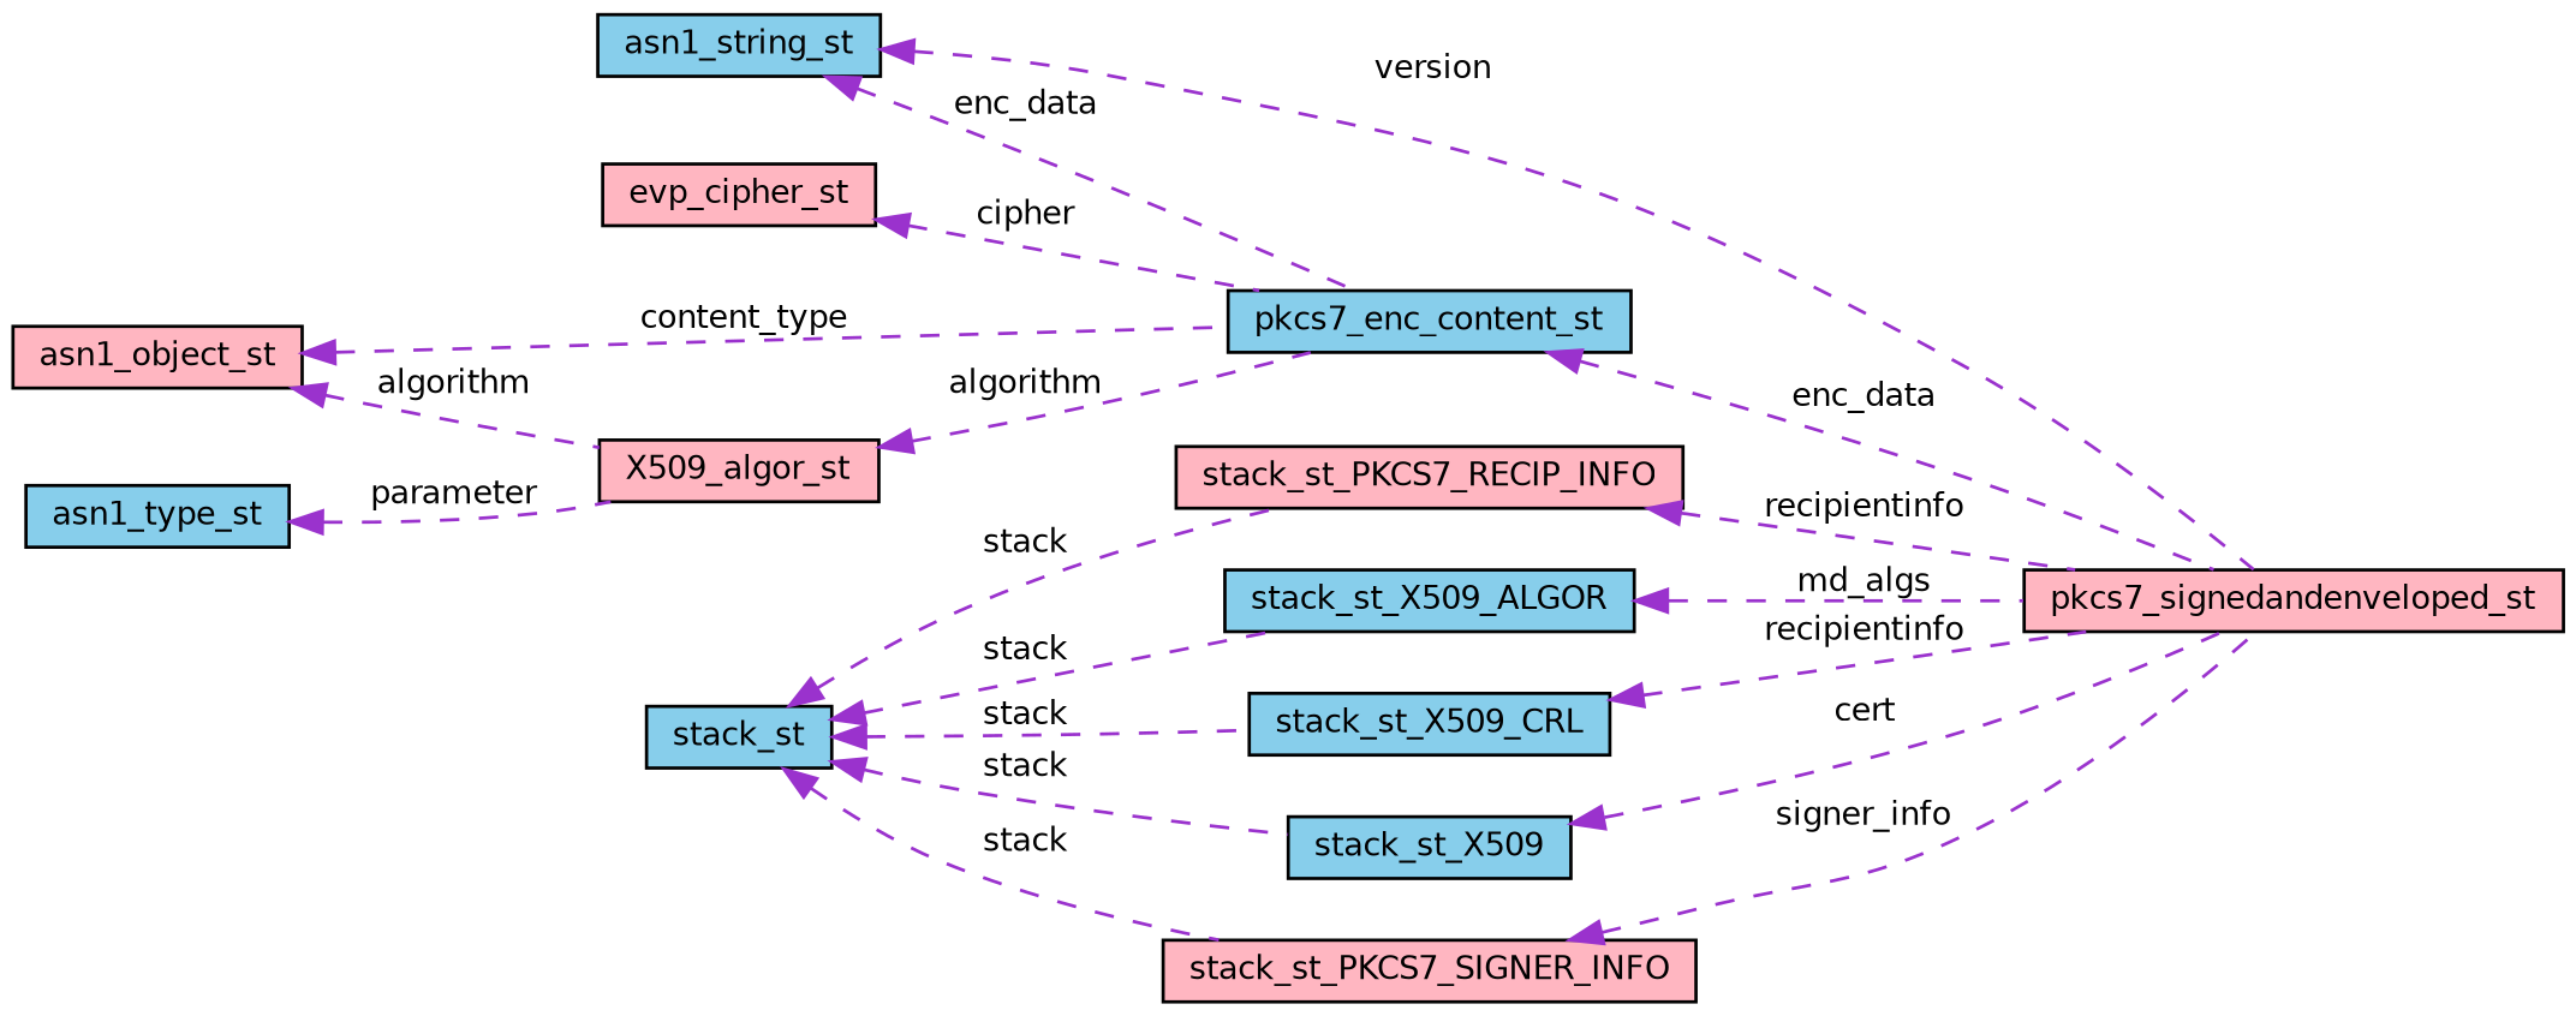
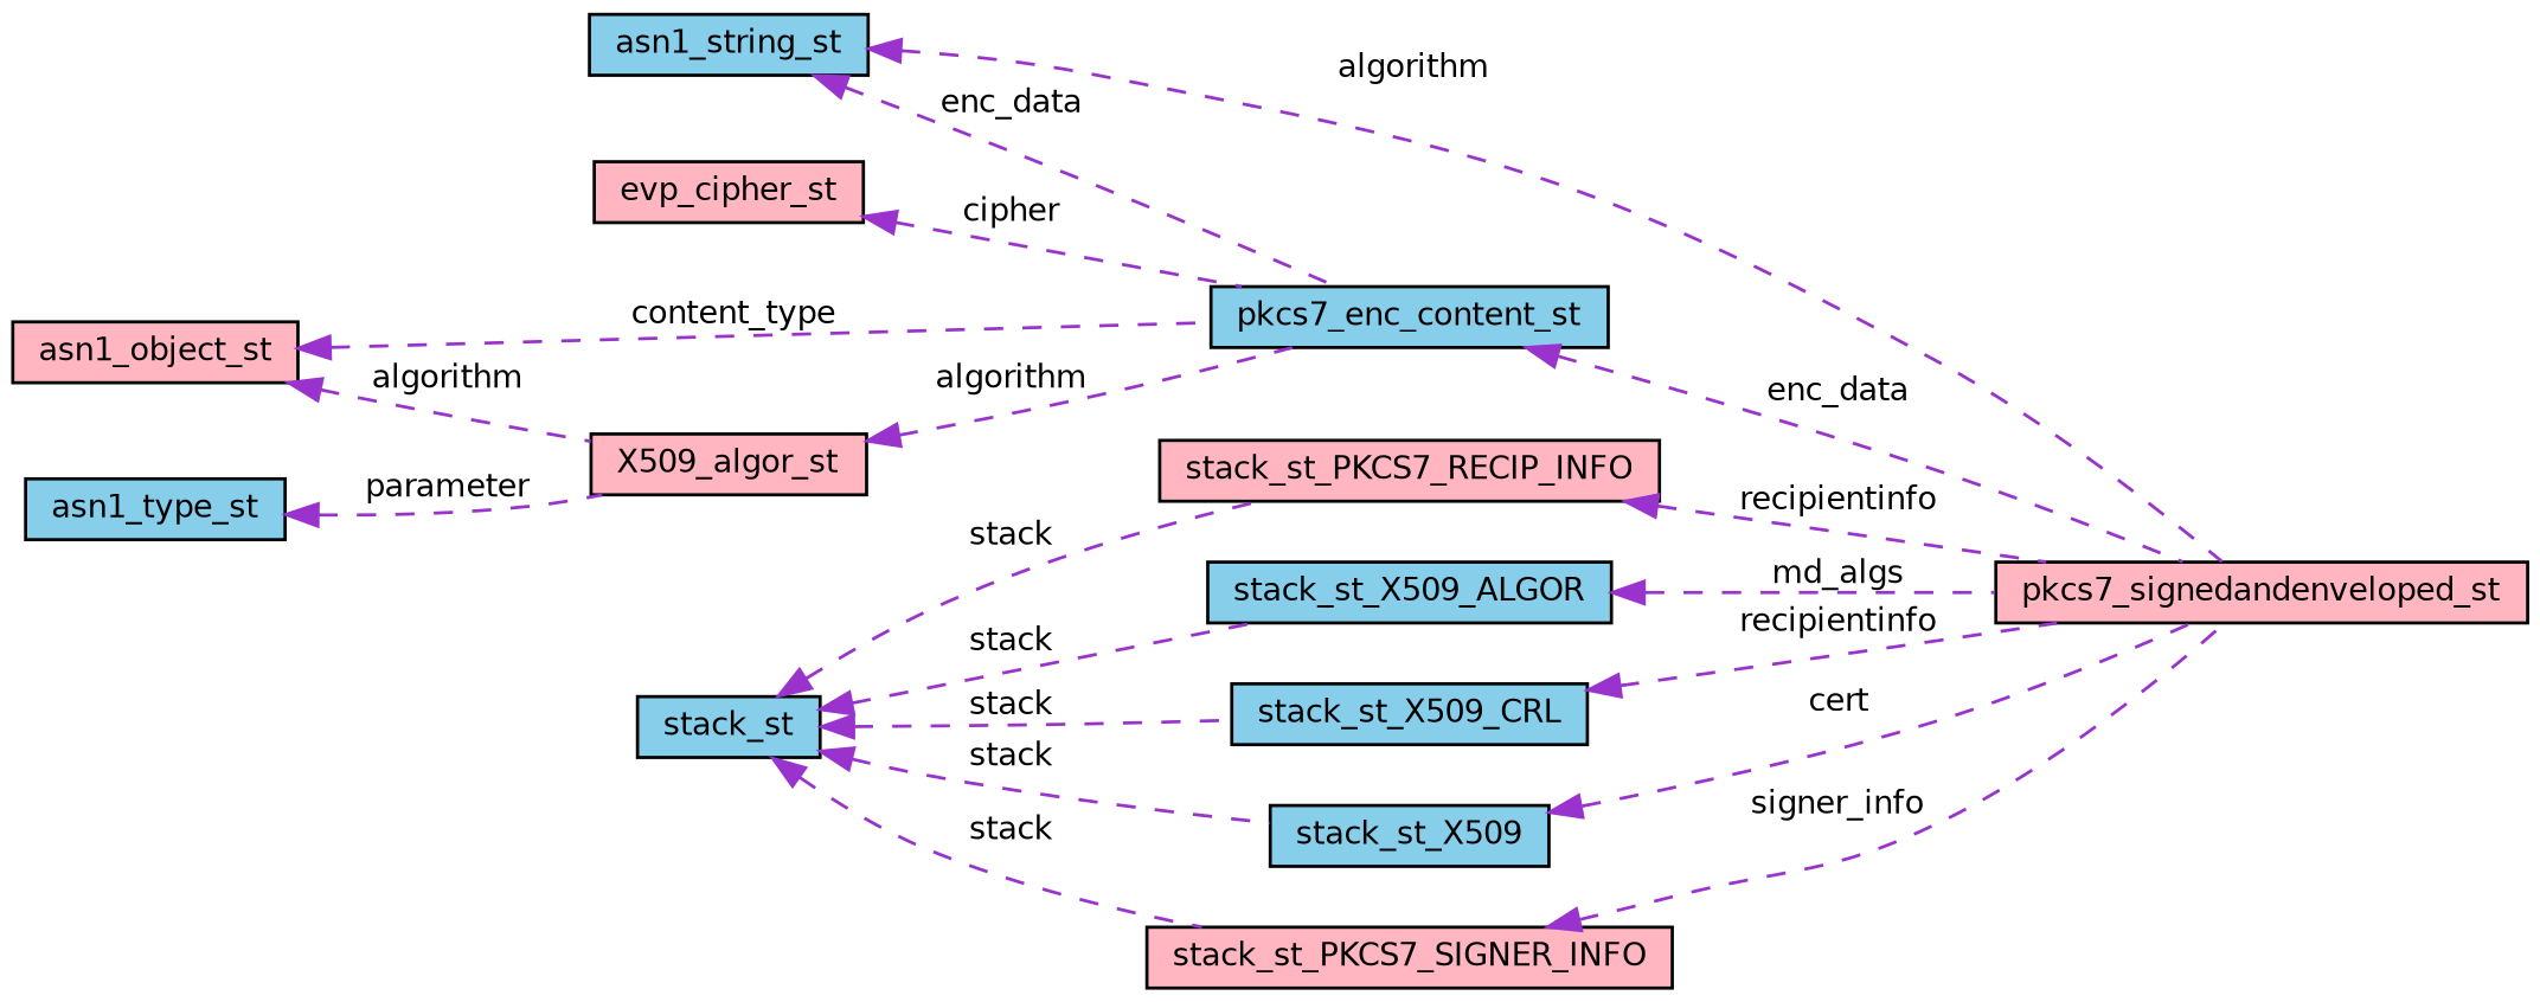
  digraph {
    rankdir=LR
    node [color=black fillcolor=skyblue fontname=Helvetica fontsize=10 shape=record style=filled]
    edge [color=darkorchid3 dir=back fontname=Helvetica fontsize=10 labelfontname=Helvetica labelfontsize=10 style=dashed]
    n1 [fillcolor=lightpink fontcolor=black height=0.2 label=pkcs7_signedandenveloped_st width=0.4]
    n2 [height=0.2 label=asn1_string_st width=0.4]
    n3 [height=0.2 label=pkcs7_enc_content_st width=0.4]
    n4 [fillcolor=lightpink height=0.2 label=stack_st_PKCS7_RECIP_INFO width=0.4]
    n5 [height=0.2 label=stack_st width=0.4]
    n6 [height=0.2 label=stack_st_X509_ALGOR width=0.4]
    n7 [height=0.2 label=stack_st_X509_CRL width=0.4]
    n8 [height=0.2 label=stack_st_X509 width=0.4]
    n9 [fillcolor=lightpink height=0.2 label=stack_st_PKCS7_SIGNER_INFO width=0.4]
    n10 [fillcolor=lightpink height=0.2 label=evp_cipher_st width=0.4]
    n11 [fillcolor=lightpink height=0.2 label=asn1_object_st width=0.4]
    n12 [fillcolor=lightpink height=0.2 label=X509_algor_st width=0.4]
    n13 [height=0.2 label=asn1_type_st width=0.4]
-   n2 -> n1 [label=" version"]
+   n2 -> n1 [label=" algorithm"]
    n2 -> n3 [label=" enc_data"]
    n3 -> n1 [label=" enc_data"]
    n4 -> n1 [label=" recipientinfo"]
    n5 -> n4 [label=" stack"]
    n5 -> n6 [label=" stack"]
    n5 -> n7 [label=" stack"]
    n5 -> n8 [label=" stack"]
    n5 -> n9 [label=" stack"]
    n6 -> n1 [label=" md_algs"]
    n7 -> n1 [label=" recipientinfo"]
    n8 -> n1 [label=" cert"]
    n9 -> n1 [label=" signer_info"]
    n10 -> n3 [label=" cipher"]
    n11 -> n3 [label=" content_type"]
    n11 -> n12 [label=" algorithm"]
    n12 -> n3 [label=" algorithm"]
    n13 -> n12 [label=" parameter"]
  }
